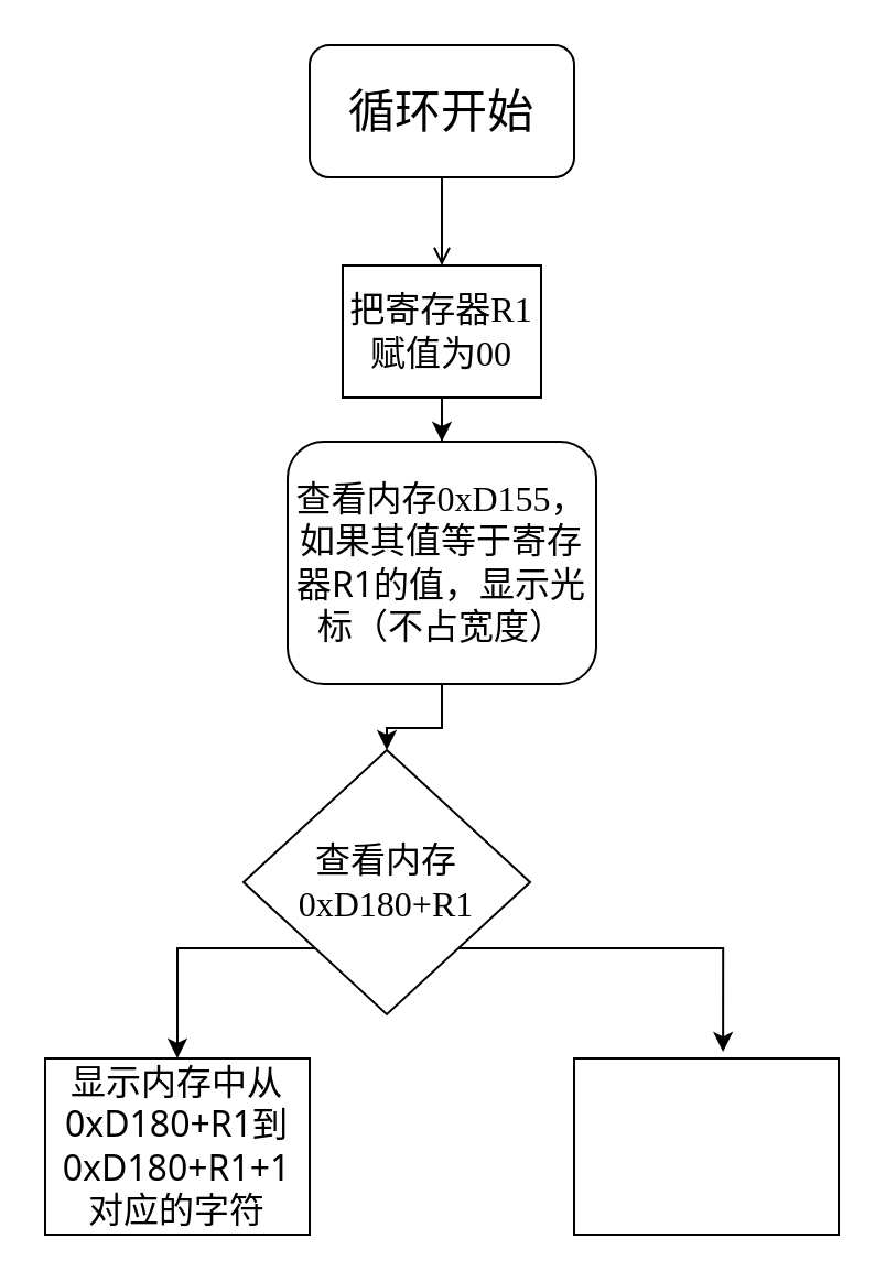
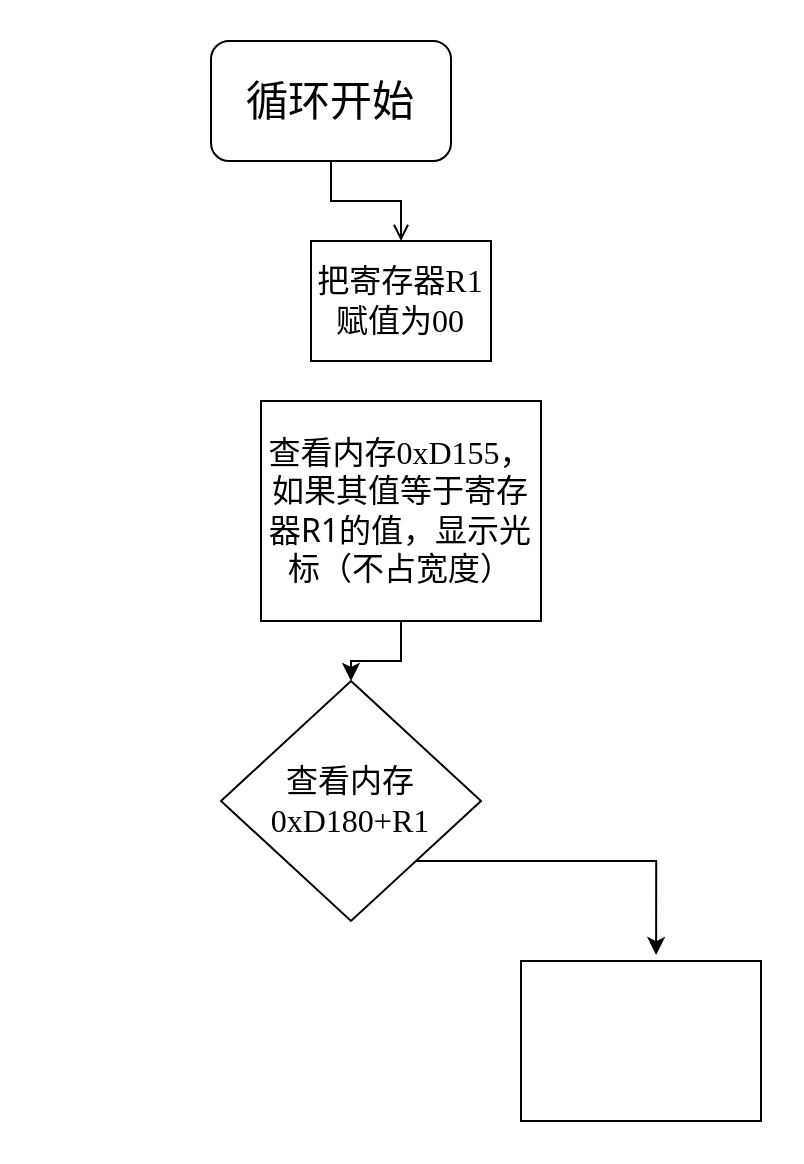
  <mxCell id="0" />
  <mxCell id="1" parent="0" />
  <mxCell id="2" value="" style="edgeStyle=orthogonalEdgeStyle;rounded=0;orthogonalLoop=1;jettySize=auto;html=1;endArrow=open;" edge="1" parent="1" source="3" target="5"><mxGeometry relative="1" as="geometry" /></mxCell>
- <mxCell id="3" value="&lt;font style=&quot;font-size: 21px;&quot; face=&quot;noto sans&quot;&gt;循环开始&lt;/font&gt;" style="rounded=1;whiteSpace=wrap;html=1;" vertex="1" parent="1"><mxGeometry x="140" y="20" width="120" height="60" as="geometry" /></mxCell>
- <mxCell id="4" value="" style="edgeStyle=orthogonalEdgeStyle;rounded=0;orthogonalLoop=1;jettySize=auto;html=1;" edge="1" parent="1" source="5" target="7"><mxGeometry relative="1" as="geometry" /></mxCell>
+ <mxCell id="3" value="&lt;font style=&quot;font-size: 21px;&quot; face=&quot;noto sans&quot;&gt;循环开始&lt;/font&gt;" style="rounded=1;whiteSpace=wrap;html=1;" vertex="1" parent="1"><mxGeometry x="105" y="20" width="120" height="60" as="geometry" /></mxCell>
  <mxCell id="5" value="&lt;div style=&quot;&quot;&gt;&lt;span style=&quot;background-color: initial;&quot;&gt;&lt;font style=&quot;font-size: 16px;&quot;&gt;&lt;font face=&quot;noto sans&quot;&gt;把寄存器&lt;/font&gt;&lt;font face=&quot;Lucida Console&quot;&gt;R1&lt;/font&gt;&lt;font face=&quot;noto sans&quot;&gt;赋值为&lt;/font&gt;&lt;font face=&quot;Lucida Console&quot;&gt;00&lt;/font&gt;&lt;/font&gt;&lt;/span&gt;&lt;/div&gt;" style="rounded=0;whiteSpace=wrap;align=center;html=1;" vertex="1" parent="1"><mxGeometry x="155" y="120" width="90" height="60" as="geometry" /></mxCell>
  <mxCell id="6" value="" style="edgeStyle=orthogonalEdgeStyle;rounded=0;orthogonalLoop=1;jettySize=auto;html=1;" edge="1" parent="1" source="7" target="9"><mxGeometry relative="1" as="geometry" /></mxCell>
- <mxCell id="7" value="&lt;font style=&quot;font-size: 16px;&quot; data-font-src=&quot;https://fonts.google.com/noto/specimen/Noto+Sans?query=noto+sans+&quot;&gt;&lt;span style=&quot;font-family: &amp;quot;noto sans&amp;quot;;&quot;&gt;查看内存&lt;/span&gt;&lt;span style=&quot;&quot; class=&quot;a0&quot;&gt;&lt;span style=&quot;&quot; lang=&quot;EN-US&quot;&gt;&lt;font face=&quot;Lucida Console&quot;&gt;0xD155&lt;/font&gt;&lt;/span&gt;&lt;/span&gt;&lt;span style=&quot;font-family: &amp;quot;noto sans&amp;quot;;&quot;&gt;，如果其值等于寄存器&lt;/span&gt;&lt;span style=&quot;font-family: &amp;quot;noto sans&amp;quot;;&quot; class=&quot;a0&quot;&gt;&lt;span style=&quot;&quot; lang=&quot;EN-US&quot;&gt;R1&lt;/span&gt;&lt;/span&gt;&lt;span style=&quot;font-family: &amp;quot;noto sans&amp;quot;;&quot;&gt;的值，显示光标（不占宽度）&lt;/span&gt;&lt;/font&gt;" style="whiteSpace=wrap;html=1;labelBackgroundColor=none;fontColor=default;labelBorderColor=none;textShadow=0;rounded=1;" vertex="1" parent="1"><mxGeometry x="130" y="200" width="140" height="110" as="geometry" /></mxCell>
- <mxCell id="8" style="edgeStyle=orthogonalEdgeStyle;rounded=0;orthogonalLoop=1;jettySize=auto;html=1;exitX=0;exitY=1;exitDx=0;exitDy=0;entryX=0.5;entryY=0;entryDx=0;entryDy=0;" edge="1" parent="1" source="9" target="10"><mxGeometry relative="1" as="geometry"><Array as="points"><mxPoint x="80" y="430" /></Array></mxGeometry></mxCell>
+ <mxCell id="7" value="&lt;font style=&quot;font-size: 16px;&quot; data-font-src=&quot;https://fonts.google.com/noto/specimen/Noto+Sans?query=noto+sans+&quot;&gt;&lt;span style=&quot;font-family: &amp;quot;noto sans&amp;quot;;&quot;&gt;查看内存&lt;/span&gt;&lt;span style=&quot;&quot; class=&quot;a0&quot;&gt;&lt;span style=&quot;&quot; lang=&quot;EN-US&quot;&gt;&lt;font face=&quot;Lucida Console&quot;&gt;0xD155&lt;/font&gt;&lt;/span&gt;&lt;/span&gt;&lt;span style=&quot;font-family: &amp;quot;noto sans&amp;quot;;&quot;&gt;，如果其值等于寄存器&lt;/span&gt;&lt;span style=&quot;font-family: &amp;quot;noto sans&amp;quot;;&quot; class=&quot;a0&quot;&gt;&lt;span style=&quot;&quot; lang=&quot;EN-US&quot;&gt;R1&lt;/span&gt;&lt;/span&gt;&lt;span style=&quot;font-family: &amp;quot;noto sans&amp;quot;;&quot;&gt;的值，显示光标（不占宽度）&lt;/span&gt;&lt;/font&gt;" style="rounded=0;whiteSpace=wrap;html=1;labelBackgroundColor=none;fontColor=default;labelBorderColor=none;textShadow=0;" vertex="1" parent="1"><mxGeometry x="130" y="200" width="140" height="110" as="geometry" /></mxCell>
  <mxCell id="9" value="&lt;font data-font-src=&quot;https://fonts.google.com/noto/specimen/Noto+Sans?query=noto+sans+&quot; style=&quot;font-size: 16px;&quot;&gt;&lt;font face=&quot;noto sans&quot;&gt;查看内存&lt;/font&gt;&lt;span style=&quot;&quot; class=&quot;a0&quot;&gt;&lt;span style=&quot;&quot; lang=&quot;EN-US&quot;&gt;&lt;font face=&quot;Lucida Console&quot;&gt;0xD180+R1&lt;/font&gt;&lt;/span&gt;&lt;/span&gt;&lt;/font&gt;" style="rhombus;whiteSpace=wrap;html=1;" vertex="1" parent="1"><mxGeometry x="110" y="340" width="130" height="120" as="geometry" /></mxCell>
- <mxCell id="10" value="&lt;font face=&quot;noto sans&quot; style=&quot;font-size: 16px;&quot;&gt;显示内存中从0xD180+R1到0xD180+R1+1对应的字符&lt;/font&gt;" style="rounded=0;whiteSpace=wrap;html=1;" vertex="1" parent="1"><mxGeometry x="20" y="480" width="120" height="80" as="geometry" /></mxCell>
  <mxCell id="11" value="" style="rounded=0;whiteSpace=wrap;html=1;" vertex="1" parent="1"><mxGeometry x="260" y="480" width="120" height="80" as="geometry" /></mxCell>
  <mxCell id="12" style="edgeStyle=orthogonalEdgeStyle;rounded=0;orthogonalLoop=1;jettySize=auto;html=1;exitX=1;exitY=1;exitDx=0;exitDy=0;entryX=0.563;entryY=-0.037;entryDx=0;entryDy=0;entryPerimeter=0;" edge="1" parent="1" source="9" target="11"><mxGeometry relative="1" as="geometry"><Array as="points"><mxPoint x="328" y="430" /></Array></mxGeometry></mxCell>
